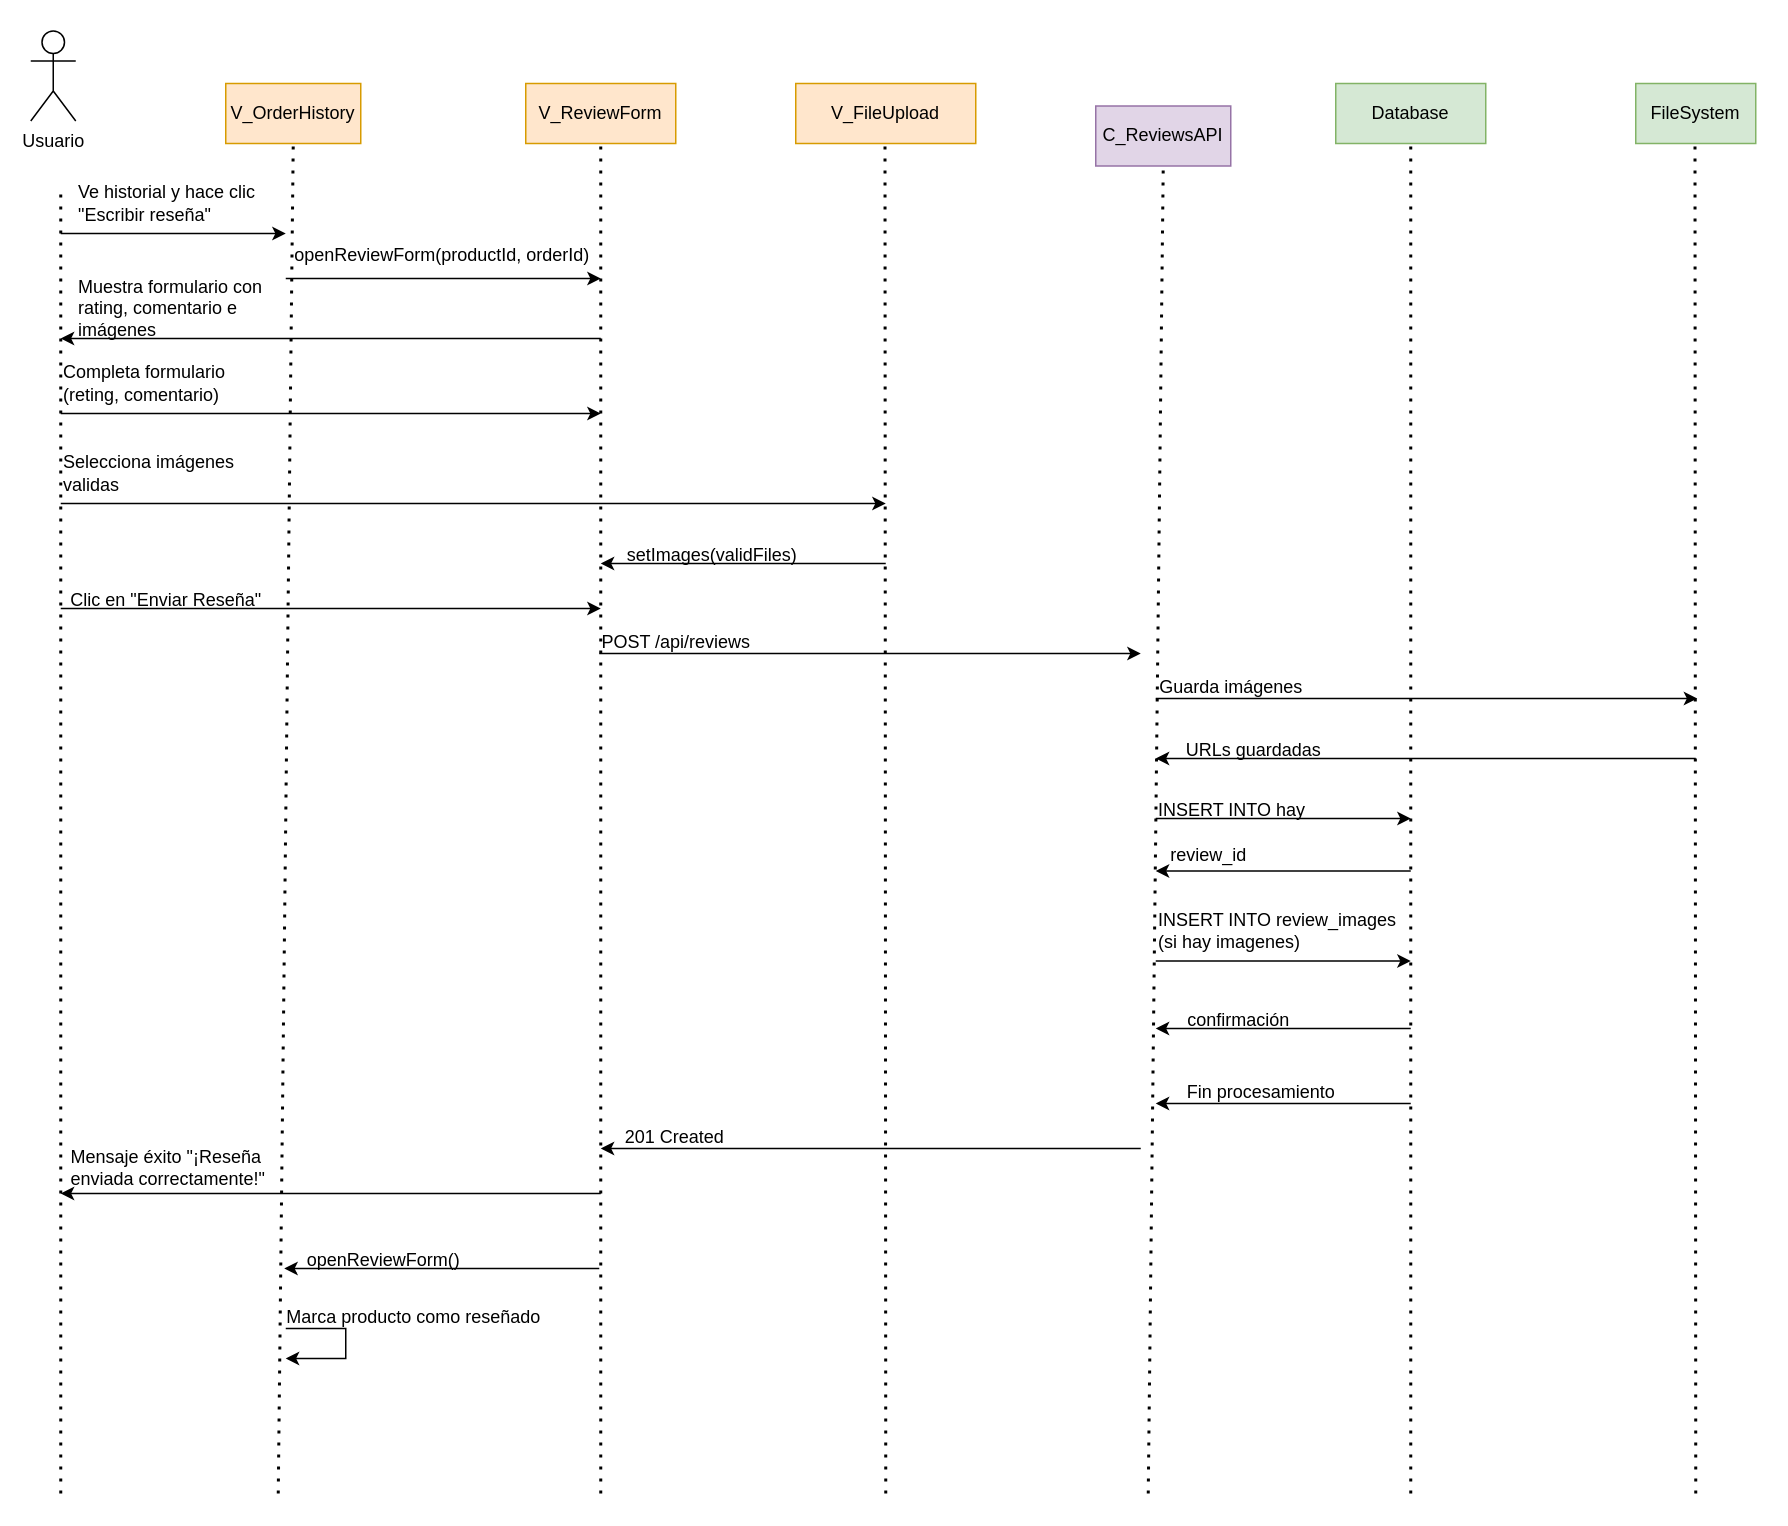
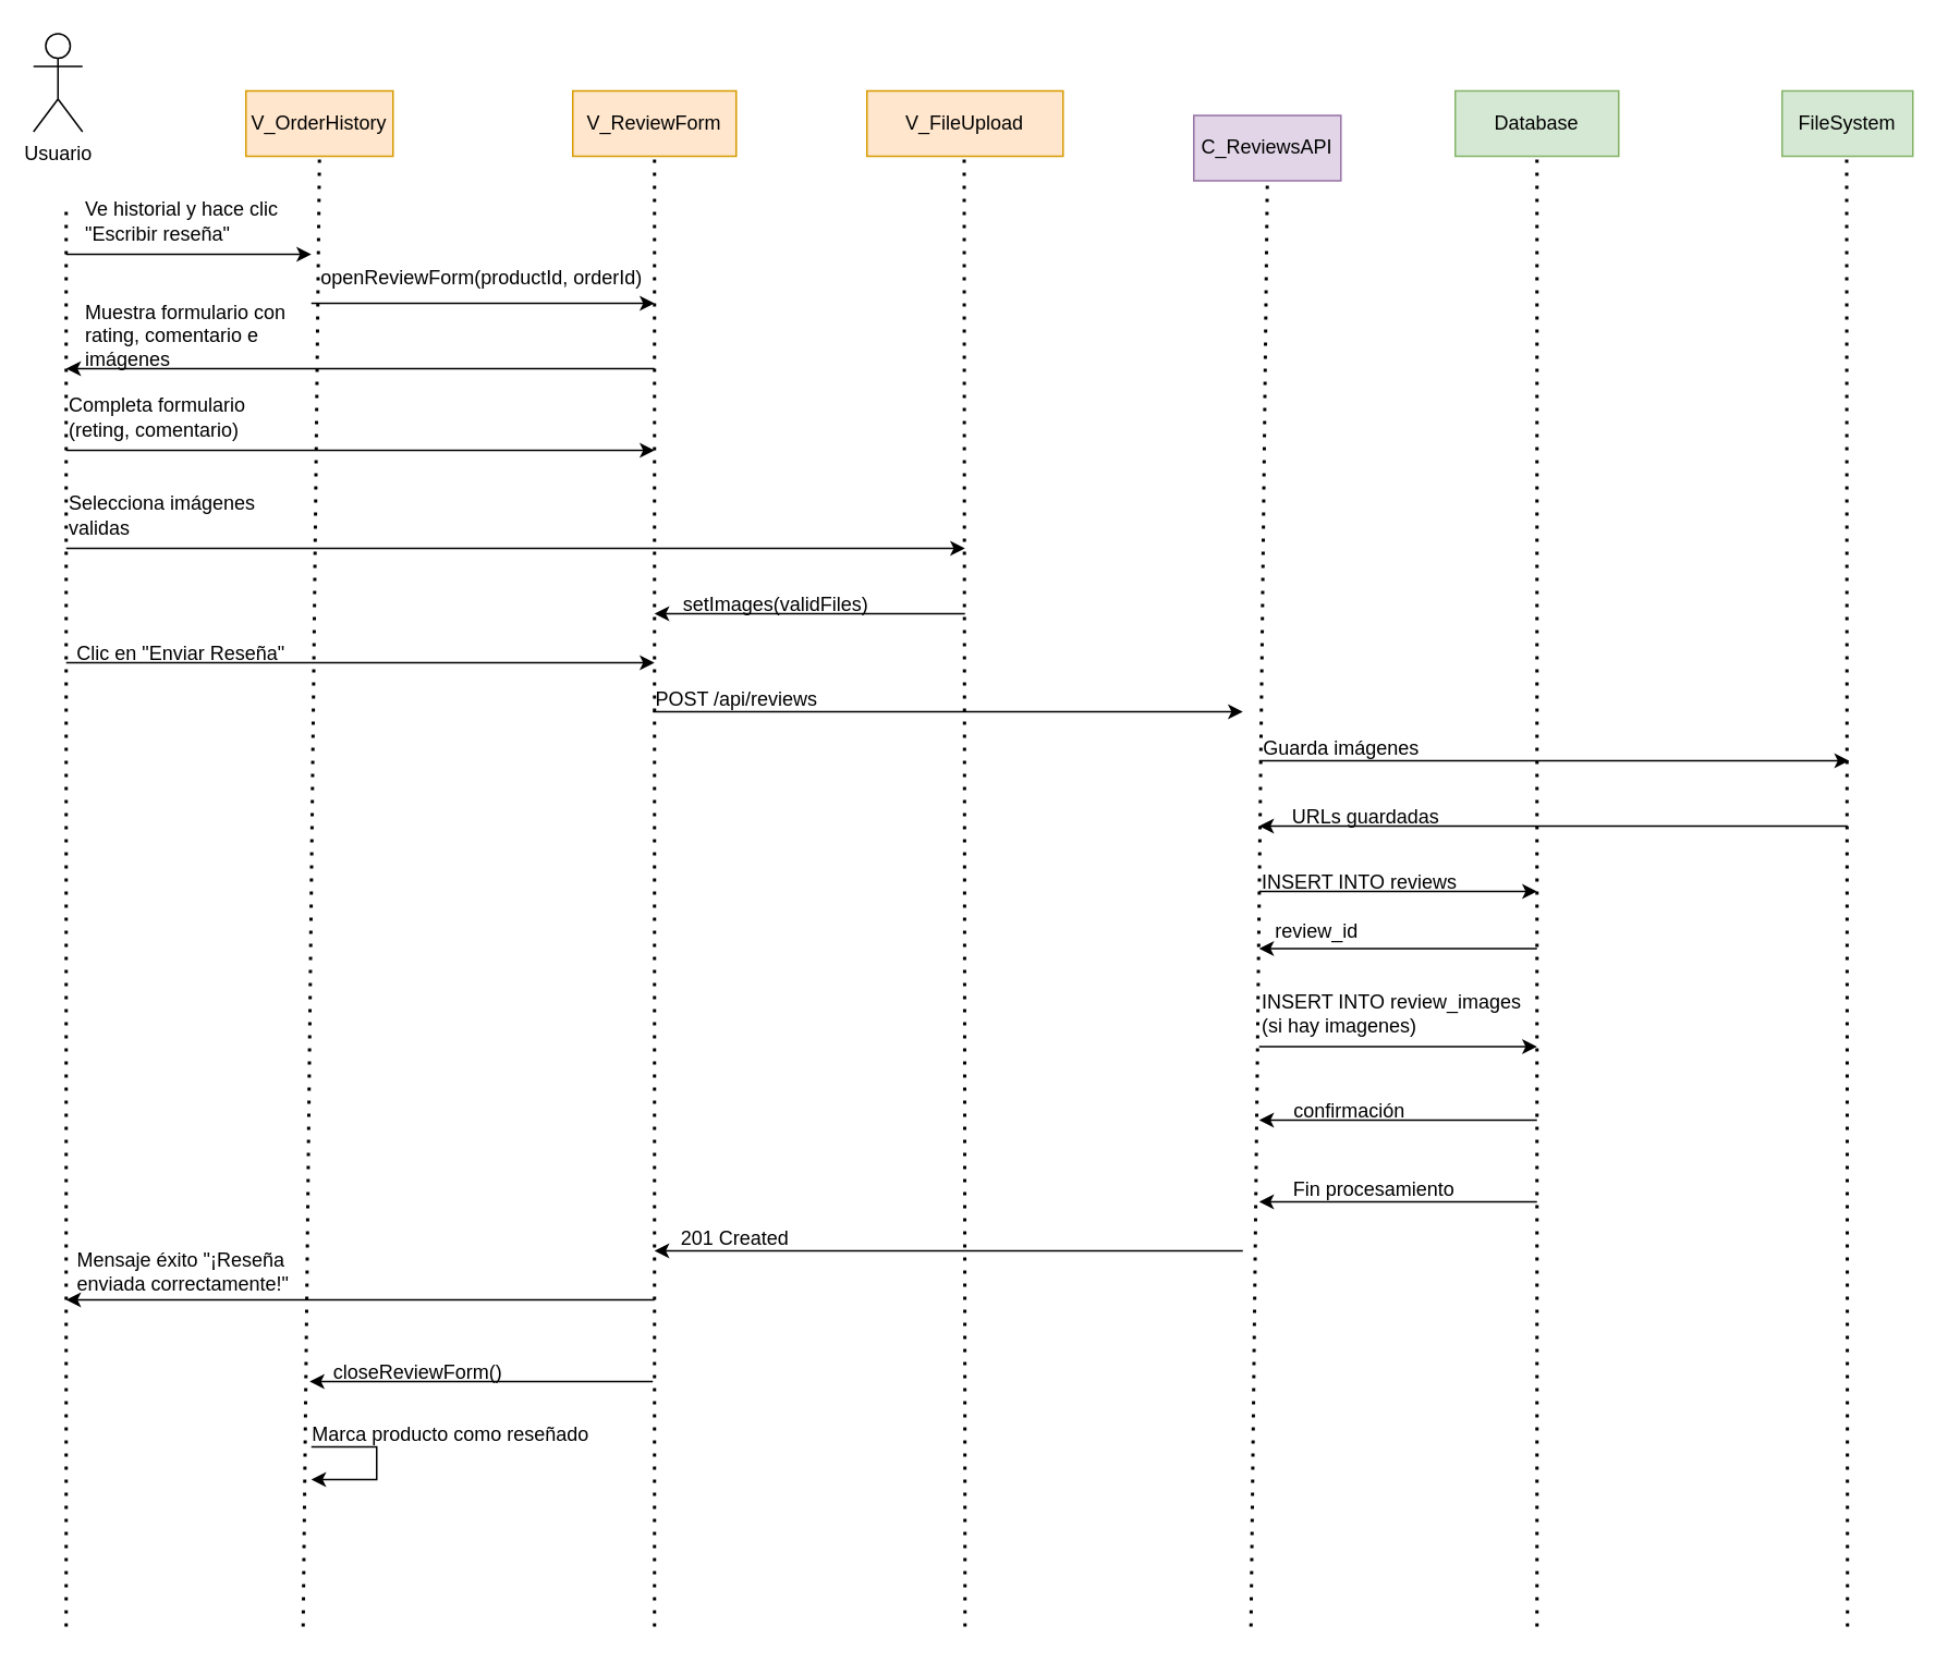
  <mxCell id="0" />
  <mxCell id="1" parent="0" />
  <mxCell id="2" value="Usuario" style="shape=umlActor;verticalLabelPosition=bottom;verticalAlign=top;html=1;outlineConnect=0;" vertex="1" parent="1"><mxGeometry x="20" y="20" width="30" height="60" as="geometry" /></mxCell>
  <mxCell id="3" value="V_OrderHistory" style="rounded=0;whiteSpace=wrap;html=1;fillColor=#ffe6cc;strokeColor=#d79b00;" vertex="1" parent="1"><mxGeometry x="150" y="55" width="90" height="40" as="geometry" /></mxCell>
  <mxCell id="4" value="V_FileUpload" style="rounded=0;whiteSpace=wrap;html=1;fillColor=#ffe6cc;strokeColor=#d79b00;" vertex="1" parent="1"><mxGeometry x="530" y="55" width="120" height="40" as="geometry" /></mxCell>
  <mxCell id="5" value="" style="endArrow=none;dashed=1;html=1;dashPattern=1 3;strokeWidth=2;rounded=0;" edge="1" parent="1"><mxGeometry width="50" height="50" relative="1" as="geometry"><mxPoint x="40" y="995" as="sourcePoint" /><mxPoint x="40" y="125" as="targetPoint" /></mxGeometry></mxCell>
  <mxCell id="6" value="" style="endArrow=none;dashed=1;html=1;dashPattern=1 3;strokeWidth=2;rounded=0;entryX=0.5;entryY=1;entryDx=0;entryDy=0;" edge="1" parent="1" target="3"><mxGeometry width="50" height="50" relative="1" as="geometry"><mxPoint x="185" y="995" as="sourcePoint" /><mxPoint x="420" y="295" as="targetPoint" /></mxGeometry></mxCell>
  <mxCell id="7" value="" style="endArrow=none;dashed=1;html=1;dashPattern=1 3;strokeWidth=2;rounded=0;entryX=0.5;entryY=1;entryDx=0;entryDy=0;" edge="1" parent="1"><mxGeometry width="50" height="50" relative="1" as="geometry"><mxPoint x="400" y="995" as="sourcePoint" /><mxPoint x="400" y="95" as="targetPoint" /></mxGeometry></mxCell>
  <mxCell id="8" value="Ve historial y hace clic&lt;div&gt;&quot;Escribir reseña&quot;&lt;/div&gt;" style="text;html=1;align=left;verticalAlign=middle;resizable=0;points=[];autosize=1;strokeColor=none;fillColor=none;" vertex="1" parent="1"><mxGeometry x="50" y="115" width="140" height="40" as="geometry" /></mxCell>
  <mxCell id="9" value="" style="endArrow=classic;html=1;rounded=0;" edge="1" parent="1"><mxGeometry width="50" height="50" relative="1" as="geometry"><mxPoint x="40" y="155" as="sourcePoint" /><mxPoint x="190" y="155" as="targetPoint" /></mxGeometry></mxCell>
  <mxCell id="10" value="V_ReviewForm" style="rounded=0;whiteSpace=wrap;html=1;fillColor=#ffe6cc;strokeColor=#d79b00;" vertex="1" parent="1"><mxGeometry x="350" y="55" width="100" height="40" as="geometry" /></mxCell>
  <mxCell id="11" value="" style="endArrow=none;dashed=1;html=1;dashPattern=1 3;strokeWidth=2;rounded=0;entryX=0.5;entryY=1;entryDx=0;entryDy=0;" edge="1" parent="1"><mxGeometry width="50" height="50" relative="1" as="geometry"><mxPoint x="590" y="995" as="sourcePoint" /><mxPoint x="589.5" y="95" as="targetPoint" /></mxGeometry></mxCell>
  <mxCell id="12" value="C_ReviewsAPI" style="rounded=0;whiteSpace=wrap;html=1;fillColor=#e1d5e7;strokeColor=#9673a6;" vertex="1" parent="1"><mxGeometry x="730" y="70" width="90" height="40" as="geometry" /></mxCell>
  <mxCell id="13" value="FileSystem" style="rounded=0;whiteSpace=wrap;html=1;fillColor=#d5e8d4;strokeColor=#82b366;" vertex="1" parent="1"><mxGeometry x="1090" y="55" width="80" height="40" as="geometry" /></mxCell>
  <mxCell id="14" value="" style="endArrow=none;dashed=1;html=1;dashPattern=1 3;strokeWidth=2;rounded=0;entryX=0.5;entryY=1;entryDx=0;entryDy=0;" edge="1" target="12" parent="1"><mxGeometry width="50" height="50" relative="1" as="geometry"><mxPoint x="765" y="995" as="sourcePoint" /><mxPoint x="1000" y="295" as="targetPoint" /></mxGeometry></mxCell>
  <mxCell id="15" value="" style="endArrow=none;dashed=1;html=1;dashPattern=1 3;strokeWidth=2;rounded=0;entryX=0.5;entryY=1;entryDx=0;entryDy=0;" edge="1" parent="1"><mxGeometry width="50" height="50" relative="1" as="geometry"><mxPoint x="940" y="995" as="sourcePoint" /><mxPoint x="940" y="95" as="targetPoint" /></mxGeometry></mxCell>
  <mxCell id="16" value="Database" style="rounded=0;whiteSpace=wrap;html=1;fillColor=#d5e8d4;strokeColor=#82b366;" vertex="1" parent="1"><mxGeometry x="890" y="55" width="100" height="40" as="geometry" /></mxCell>
  <mxCell id="17" value="" style="endArrow=none;dashed=1;html=1;dashPattern=1 3;strokeWidth=2;rounded=0;entryX=0.5;entryY=1;entryDx=0;entryDy=0;" edge="1" parent="1"><mxGeometry width="50" height="50" relative="1" as="geometry"><mxPoint x="1130" y="995" as="sourcePoint" /><mxPoint x="1129.5" y="95" as="targetPoint" /></mxGeometry></mxCell>
  <mxCell id="18" value="" style="endArrow=classic;html=1;rounded=0;" edge="1" parent="1"><mxGeometry width="50" height="50" relative="1" as="geometry"><mxPoint x="190" y="885" as="sourcePoint" /><mxPoint x="190" y="905" as="targetPoint" /><Array as="points"><mxPoint x="230" y="885" /><mxPoint x="230" y="905" /></Array></mxGeometry></mxCell>
  <mxCell id="19" value="" style="endArrow=classic;html=1;rounded=0;" edge="1" parent="1"><mxGeometry width="50" height="50" relative="1" as="geometry"><mxPoint x="190" y="185" as="sourcePoint" /><mxPoint x="400" y="185" as="targetPoint" /></mxGeometry></mxCell>
  <mxCell id="20" value="openReviewForm(productId, orderId)" style="text;html=1;align=center;verticalAlign=middle;resizable=0;points=[];autosize=1;strokeColor=none;fillColor=none;" vertex="1" parent="1"><mxGeometry x="184" y="155" width="220" height="30" as="geometry" /></mxCell>
  <mxCell id="21" value="" style="endArrow=classic;html=1;rounded=0;" edge="1" parent="1"><mxGeometry width="50" height="50" relative="1" as="geometry"><mxPoint x="400" y="225" as="sourcePoint" /><mxPoint x="40" y="225" as="targetPoint" /></mxGeometry></mxCell>
  <mxCell id="22" value="Muestra formulario con&amp;nbsp;&lt;div&gt;rating,&amp;nbsp;&lt;span style=&quot;background-color: transparent; color: light-dark(rgb(0, 0, 0), rgb(255, 255, 255));&quot;&gt;comentario e&amp;nbsp;&lt;/span&gt;&lt;/div&gt;&lt;div&gt;&lt;span style=&quot;background-color: transparent; color: light-dark(rgb(0, 0, 0), rgb(255, 255, 255));&quot;&gt;imágenes&lt;/span&gt;&lt;/div&gt;" style="text;html=1;align=left;verticalAlign=middle;resizable=0;points=[];autosize=1;strokeColor=none;fillColor=none;" vertex="1" parent="1"><mxGeometry x="50" y="175" width="150" height="60" as="geometry" /></mxCell>
  <mxCell id="23" value="" style="endArrow=classic;html=1;rounded=0;" edge="1" parent="1"><mxGeometry width="50" height="50" relative="1" as="geometry"><mxPoint x="40" y="275" as="sourcePoint" /><mxPoint x="400" y="275" as="targetPoint" /></mxGeometry></mxCell>
  <mxCell id="24" value="Completa formulario&lt;div&gt;(reting, comentario)&lt;/div&gt;" style="text;html=1;align=left;verticalAlign=middle;resizable=0;points=[];autosize=1;strokeColor=none;fillColor=none;" vertex="1" parent="1"><mxGeometry x="40" y="235" width="130" height="40" as="geometry" /></mxCell>
  <mxCell id="25" value="" style="endArrow=classic;html=1;rounded=0;" edge="1" parent="1"><mxGeometry width="50" height="50" relative="1" as="geometry"><mxPoint x="40" y="335" as="sourcePoint" /><mxPoint x="590" y="335" as="targetPoint" /></mxGeometry></mxCell>
  <mxCell id="26" value="Selecciona imágenes&lt;div&gt;validas&lt;/div&gt;" style="text;html=1;align=left;verticalAlign=middle;resizable=0;points=[];autosize=1;strokeColor=none;fillColor=none;" vertex="1" parent="1"><mxGeometry x="40" y="295" width="140" height="40" as="geometry" /></mxCell>
  <mxCell id="27" value="" style="endArrow=classic;html=1;rounded=0;" edge="1" parent="1"><mxGeometry width="50" height="50" relative="1" as="geometry"><mxPoint x="590" y="375" as="sourcePoint" /><mxPoint x="400" y="375" as="targetPoint" /></mxGeometry></mxCell>
  <mxCell id="28" value="setImages(validFiles)" style="text;html=1;align=center;verticalAlign=middle;resizable=0;points=[];autosize=1;strokeColor=none;fillColor=none;" vertex="1" parent="1"><mxGeometry x="404" y="355" width="140" height="30" as="geometry" /></mxCell>
  <mxCell id="29" value="" style="endArrow=classic;html=1;rounded=0;" edge="1" parent="1"><mxGeometry width="50" height="50" relative="1" as="geometry"><mxPoint x="40" y="405" as="sourcePoint" /><mxPoint x="400" y="405" as="targetPoint" /></mxGeometry></mxCell>
  <mxCell id="30" value="Clic en &quot;Enviar Reseña&quot;" style="text;html=1;align=center;verticalAlign=middle;resizable=0;points=[];autosize=1;strokeColor=none;fillColor=none;" vertex="1" parent="1"><mxGeometry x="35" y="385" width="150" height="30" as="geometry" /></mxCell>
  <mxCell id="31" value="" style="endArrow=classic;html=1;rounded=0;" edge="1" parent="1"><mxGeometry width="50" height="50" relative="1" as="geometry"><mxPoint x="399" y="435" as="sourcePoint" /><mxPoint x="760" y="435" as="targetPoint" /></mxGeometry></mxCell>
  <mxCell id="32" value="POST /api/reviews" style="text;html=1;align=center;verticalAlign=middle;resizable=0;points=[];autosize=1;strokeColor=none;fillColor=none;" vertex="1" parent="1"><mxGeometry x="390" y="413" width="120" height="30" as="geometry" /></mxCell>
  <mxCell id="33" value="" style="endArrow=classic;html=1;rounded=0;" edge="1" parent="1"><mxGeometry width="50" height="50" relative="1" as="geometry"><mxPoint x="770" y="465" as="sourcePoint" /><mxPoint x="1131" y="465" as="targetPoint" /></mxGeometry></mxCell>
  <mxCell id="34" value="Guarda imágenes" style="text;html=1;align=center;verticalAlign=middle;resizable=0;points=[];autosize=1;strokeColor=none;fillColor=none;" vertex="1" parent="1"><mxGeometry x="760" y="443" width="120" height="30" as="geometry" /></mxCell>
  <mxCell id="35" value="" style="endArrow=classic;html=1;rounded=0;" edge="1" parent="1"><mxGeometry width="50" height="50" relative="1" as="geometry"><mxPoint x="1130" y="505" as="sourcePoint" /><mxPoint x="770" y="505" as="targetPoint" /></mxGeometry></mxCell>
  <mxCell id="36" value="URLs guardadas" style="text;html=1;align=center;verticalAlign=middle;resizable=0;points=[];autosize=1;strokeColor=none;fillColor=none;" vertex="1" parent="1"><mxGeometry x="780" y="485" width="110" height="30" as="geometry" /></mxCell>
  <mxCell id="37" value="" style="endArrow=classic;html=1;rounded=0;" edge="1" parent="1"><mxGeometry width="50" height="50" relative="1" as="geometry"><mxPoint x="770" y="545" as="sourcePoint" /><mxPoint x="940" y="545" as="targetPoint" /></mxGeometry></mxCell>
- <mxCell id="38" value="INSERT INTO hay" style="text;html=1;align=left;verticalAlign=middle;resizable=0;points=[];autosize=1;strokeColor=none;fillColor=none;" vertex="1" parent="1"><mxGeometry x="770" y="525" width="140" height="30" as="geometry" /></mxCell>
+ <mxCell id="38" value="INSERT INTO reviews" style="text;html=1;align=left;verticalAlign=middle;resizable=0;points=[];autosize=1;strokeColor=none;fillColor=none;" vertex="1" parent="1"><mxGeometry x="770" y="525" width="140" height="30" as="geometry" /></mxCell>
  <mxCell id="39" value="" style="endArrow=classic;html=1;rounded=0;" edge="1" parent="1"><mxGeometry width="50" height="50" relative="1" as="geometry"><mxPoint x="940" y="580" as="sourcePoint" /><mxPoint x="770" y="580" as="targetPoint" /></mxGeometry></mxCell>
  <mxCell id="40" value="review_id" style="text;html=1;align=center;verticalAlign=middle;resizable=0;points=[];autosize=1;strokeColor=none;fillColor=none;" vertex="1" parent="1"><mxGeometry x="770" y="555" width="70" height="30" as="geometry" /></mxCell>
  <mxCell id="41" value="" style="endArrow=classic;html=1;rounded=0;" edge="1" parent="1"><mxGeometry width="50" height="50" relative="1" as="geometry"><mxPoint x="770" y="640" as="sourcePoint" /><mxPoint x="940" y="640" as="targetPoint" /></mxGeometry></mxCell>
  <mxCell id="42" value="INSERT INTO review_images&amp;nbsp;&lt;div&gt;(si hay imagenes)&lt;/div&gt;" style="text;html=1;align=left;verticalAlign=middle;resizable=0;points=[];autosize=1;strokeColor=none;fillColor=none;" vertex="1" parent="1"><mxGeometry x="770" y="600" width="190" height="40" as="geometry" /></mxCell>
  <mxCell id="43" value="" style="endArrow=classic;html=1;rounded=0;" edge="1" parent="1"><mxGeometry width="50" height="50" relative="1" as="geometry"><mxPoint x="940" y="685" as="sourcePoint" /><mxPoint x="770" y="685" as="targetPoint" /></mxGeometry></mxCell>
  <mxCell id="44" value="confirmación" style="text;html=1;align=center;verticalAlign=middle;resizable=0;points=[];autosize=1;strokeColor=none;fillColor=none;" vertex="1" parent="1"><mxGeometry x="780" y="665" width="90" height="30" as="geometry" /></mxCell>
  <mxCell id="45" value="" style="endArrow=classic;html=1;rounded=0;" edge="1" parent="1"><mxGeometry width="50" height="50" relative="1" as="geometry"><mxPoint x="940" y="735" as="sourcePoint" /><mxPoint x="770" y="735" as="targetPoint" /></mxGeometry></mxCell>
  <mxCell id="46" value="Fin procesamiento" style="text;html=1;align=center;verticalAlign=middle;resizable=0;points=[];autosize=1;strokeColor=none;fillColor=none;" vertex="1" parent="1"><mxGeometry x="780" y="713" width="120" height="30" as="geometry" /></mxCell>
  <mxCell id="47" value="" style="endArrow=classic;html=1;rounded=0;" edge="1" parent="1"><mxGeometry width="50" height="50" relative="1" as="geometry"><mxPoint x="760" y="765" as="sourcePoint" /><mxPoint x="400" y="765" as="targetPoint" /></mxGeometry></mxCell>
  <mxCell id="48" value="201 Created" style="text;html=1;align=center;verticalAlign=middle;resizable=0;points=[];autosize=1;strokeColor=none;fillColor=none;" vertex="1" parent="1"><mxGeometry x="404" y="743" width="90" height="30" as="geometry" /></mxCell>
  <mxCell id="49" value="" style="endArrow=classic;html=1;rounded=0;" edge="1" parent="1"><mxGeometry width="50" height="50" relative="1" as="geometry"><mxPoint x="400" y="795" as="sourcePoint" /><mxPoint x="40" y="795" as="targetPoint" /></mxGeometry></mxCell>
  <mxCell id="50" value="Mensaje éxito &quot;¡Reseña&lt;div&gt;enviada correctamente!&quot;&lt;/div&gt;" style="text;html=1;align=left;verticalAlign=middle;resizable=0;points=[];autosize=1;strokeColor=none;fillColor=none;" vertex="1" parent="1"><mxGeometry x="45" y="758" width="150" height="40" as="geometry" /></mxCell>
  <mxCell id="51" value="" style="endArrow=classic;html=1;rounded=0;" edge="1" parent="1"><mxGeometry width="50" height="50" relative="1" as="geometry"><mxPoint x="399" y="845" as="sourcePoint" /><mxPoint x="189" y="845" as="targetPoint" /></mxGeometry></mxCell>
- <mxCell id="52" value="openReviewForm()" style="text;html=1;align=center;verticalAlign=middle;resizable=0;points=[];autosize=1;strokeColor=none;fillColor=none;" vertex="1" parent="1"><mxGeometry x="190" y="825" width="130" height="30" as="geometry" /></mxCell>
+ <mxCell id="52" value="closeReviewForm()" style="text;html=1;align=center;verticalAlign=middle;resizable=0;points=[];autosize=1;strokeColor=none;fillColor=none;" vertex="1" parent="1"><mxGeometry x="190" y="825" width="130" height="30" as="geometry" /></mxCell>
  <mxCell id="53" value="Marca producto como reseñado" style="text;html=1;align=center;verticalAlign=middle;resizable=0;points=[];autosize=1;strokeColor=none;fillColor=none;" vertex="1" parent="1"><mxGeometry x="180" y="863" width="190" height="30" as="geometry" /></mxCell>
